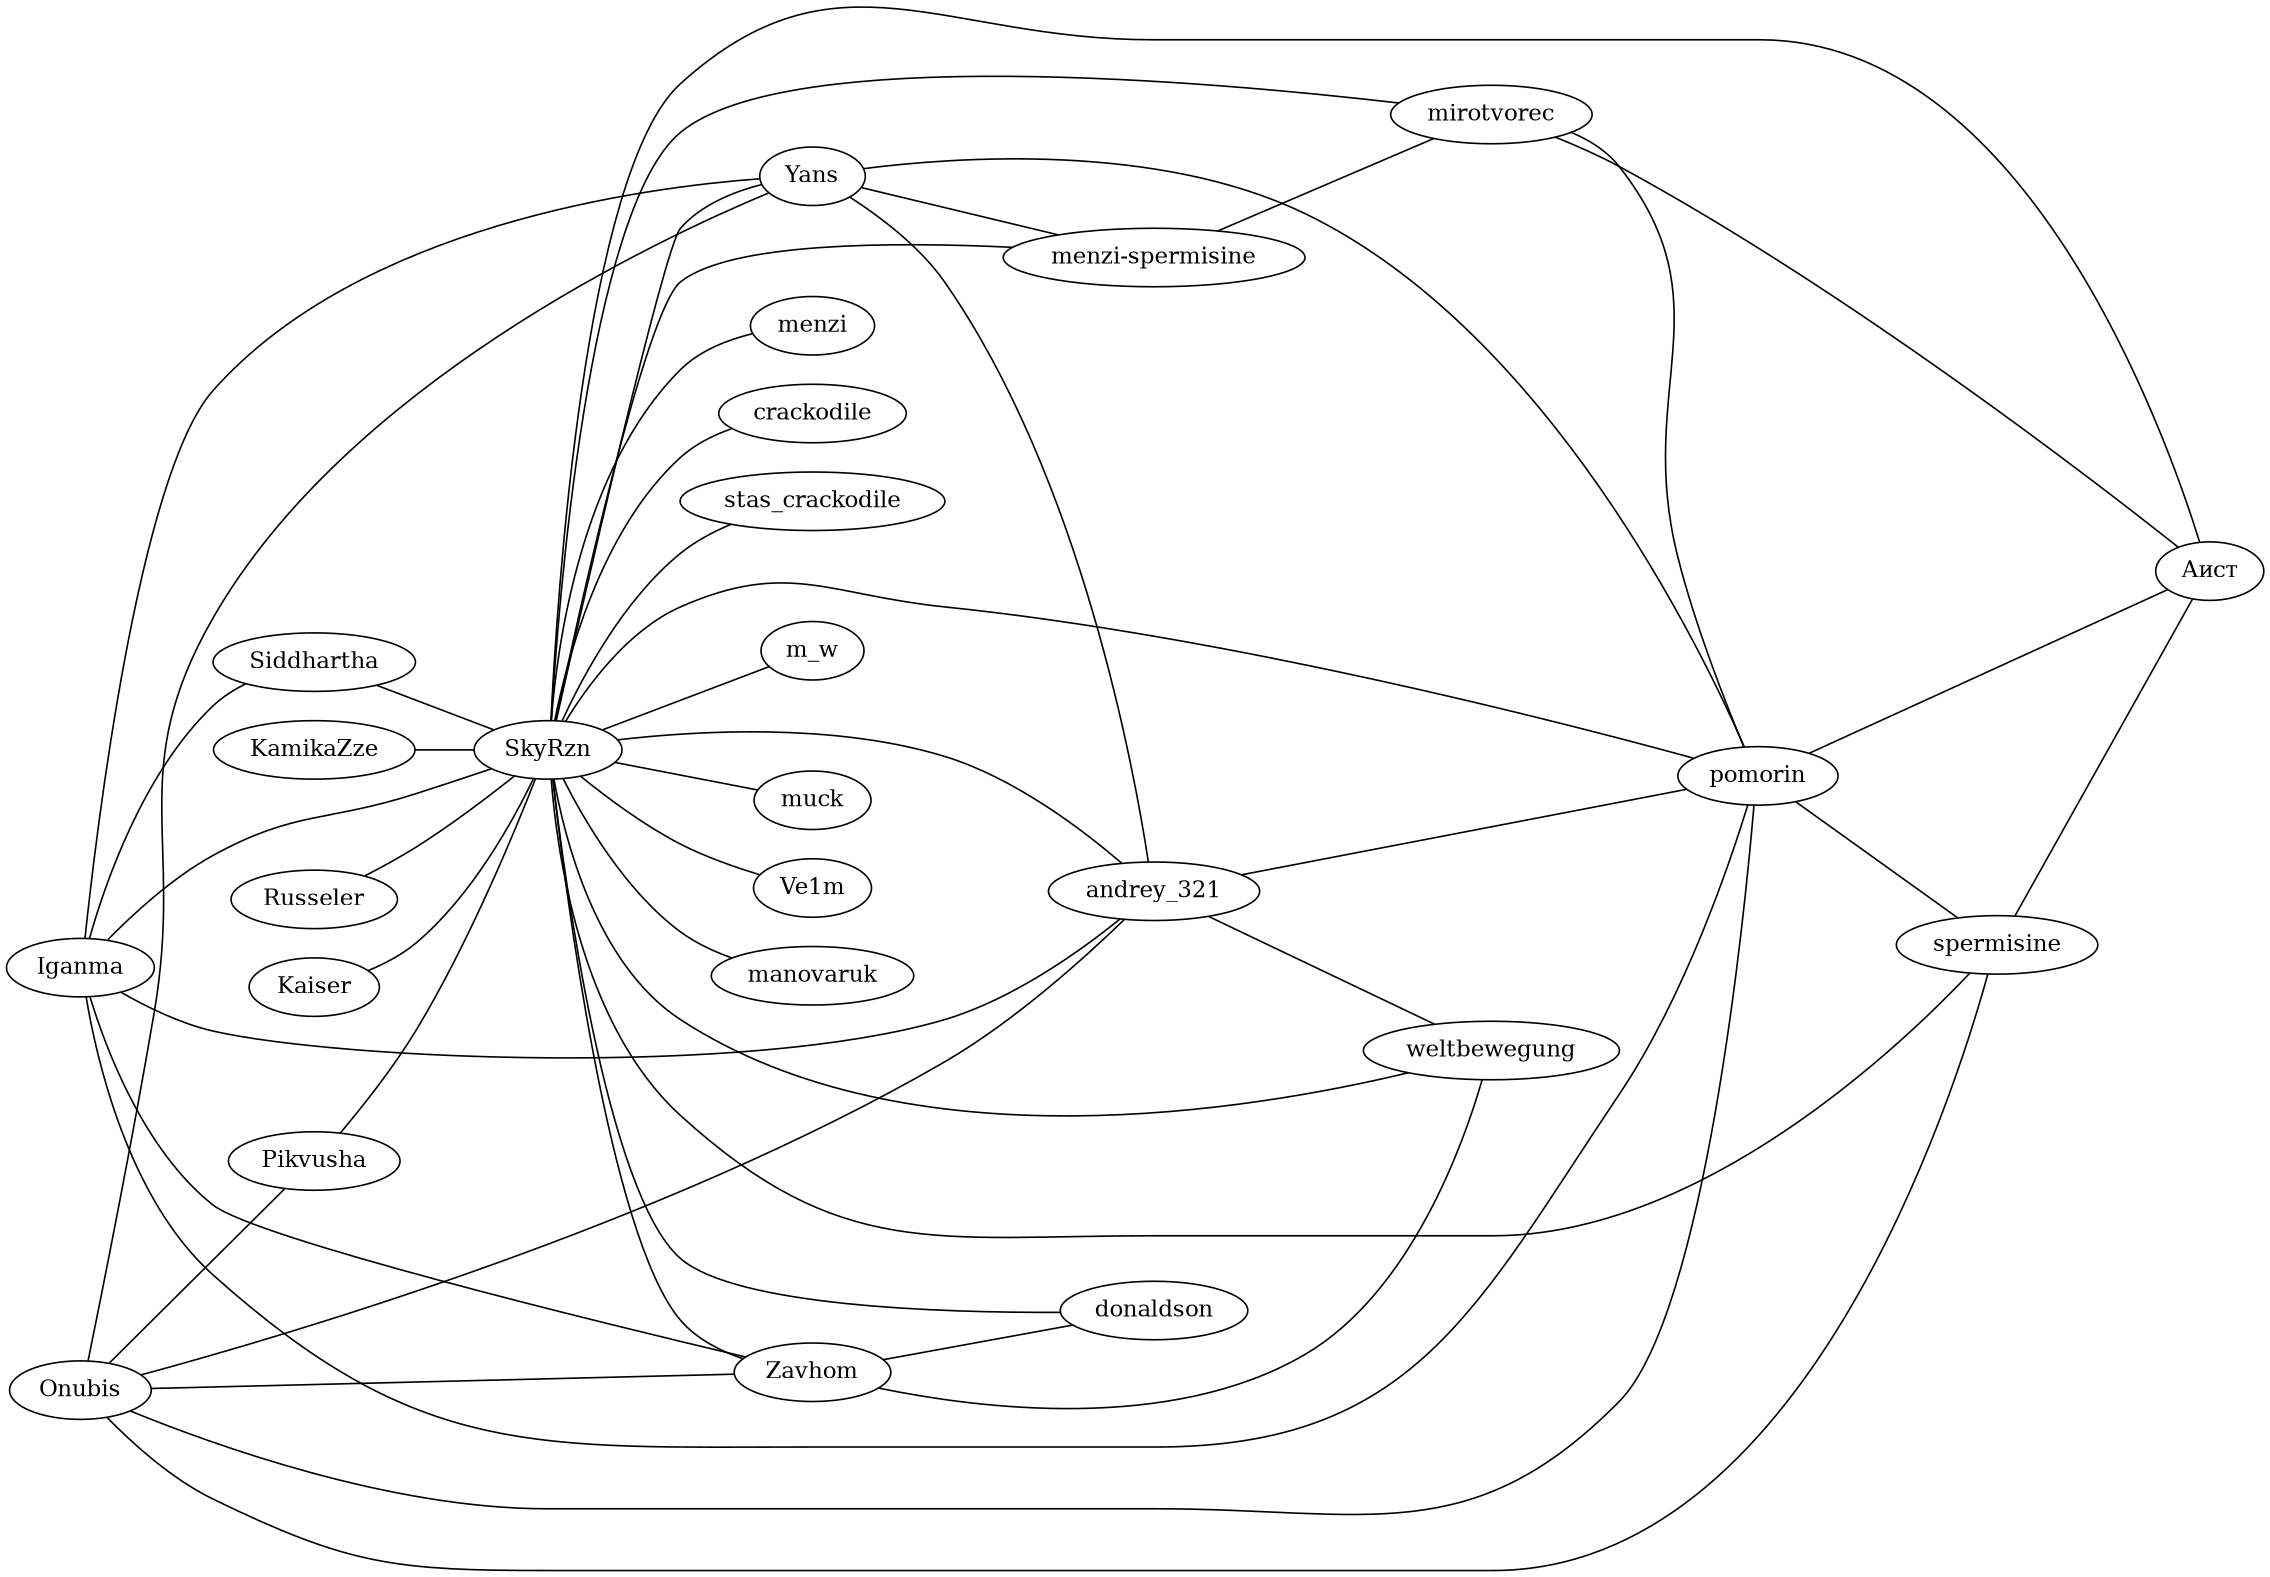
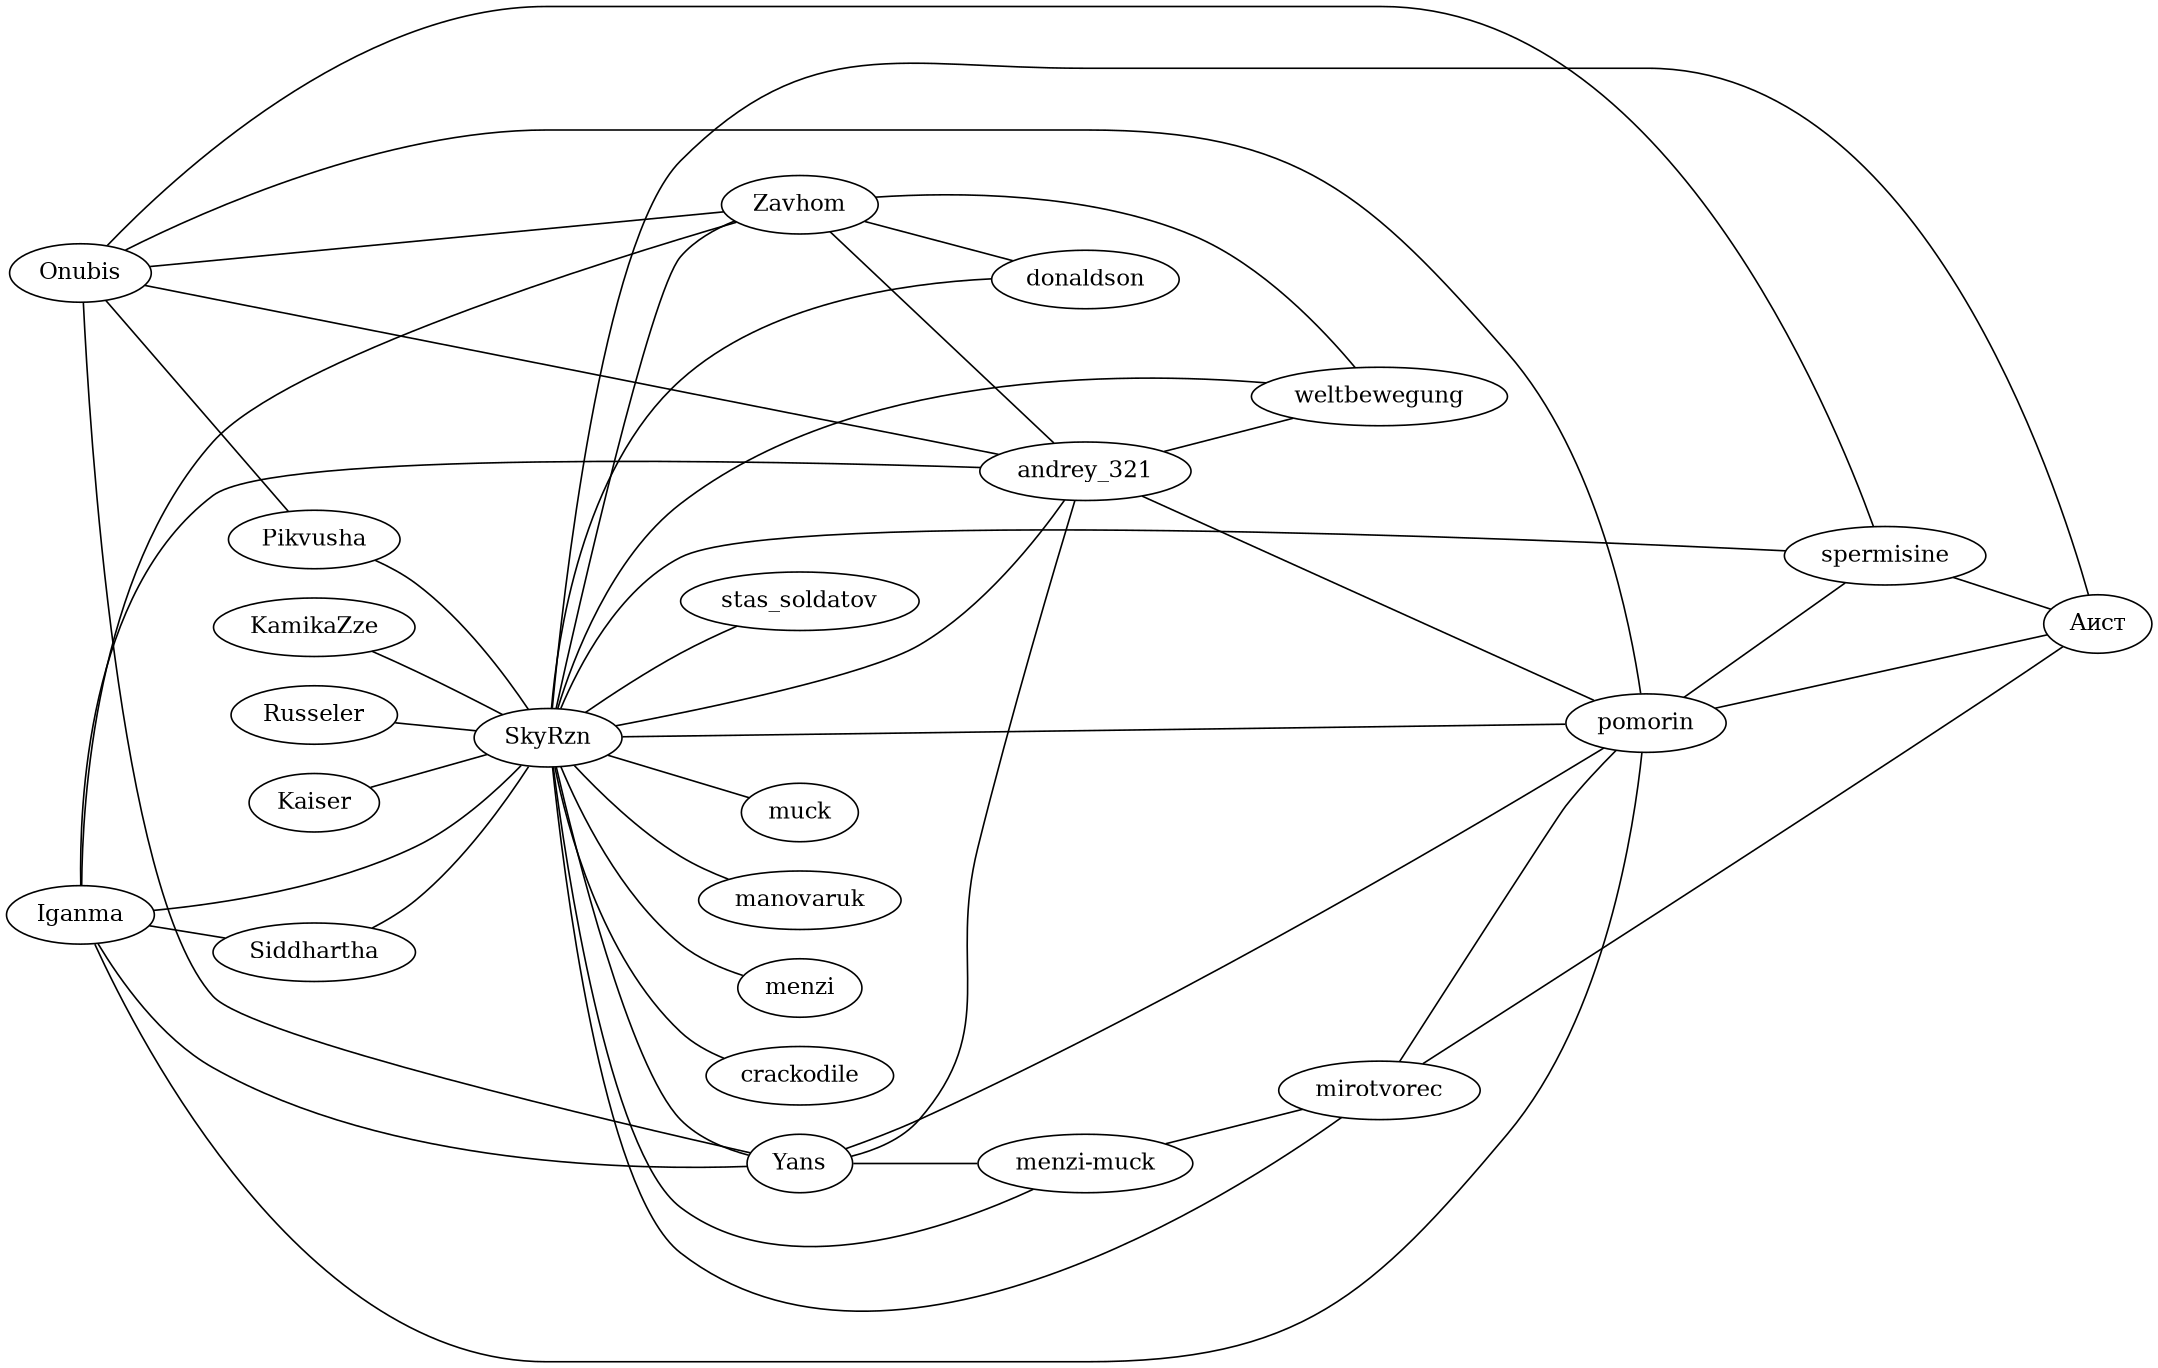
  graph {
    rankdir=LR
    Pikvusha
    SkyRzn
    pomorin
    "Аист"
    spermisine
    Zavhom
    weltbewegung
    andrey_321
    donaldson
    Yans
    mirotvorec
-   "menzi-muck" [label="menzi-spermisine"]
-   Ve1m
+   "menzi-muck"
    manovaruk
    n15 [label=menzi]
    crackodile
-   stas_soldatov [label=stas_crackodile]
-   m_w
+   stas_soldatov
    n19 [label=muck]
    Onubis
    Siddhartha
    Iganma
    Russeler
    Kaiser
    KamikaZze
    Pikvusha -- SkyRzn
    SkyRzn -- pomorin
    SkyRzn -- "Аист"
    SkyRzn -- spermisine
    SkyRzn -- Zavhom
    SkyRzn -- weltbewegung
    SkyRzn -- andrey_321
    SkyRzn -- donaldson
    SkyRzn -- Yans
    SkyRzn -- mirotvorec
    SkyRzn -- "menzi-muck"
-   SkyRzn -- Ve1m
    SkyRzn -- manovaruk
    SkyRzn -- n15
    SkyRzn -- crackodile
    SkyRzn -- stas_soldatov
-   SkyRzn -- m_w
    SkyRzn -- n19
    pomorin -- "Аист"
    pomorin -- spermisine
    spermisine -- "Аист"
    Zavhom -- weltbewegung
+   Zavhom -- andrey_321
    Zavhom -- donaldson
    andrey_321 -- pomorin
    andrey_321 -- weltbewegung
    Yans -- pomorin
    Yans -- andrey_321
    Yans -- "menzi-muck"
    mirotvorec -- pomorin
    mirotvorec -- "Аист"
    "menzi-muck" -- mirotvorec
    Onubis -- Pikvusha
    Onubis -- pomorin
    Onubis -- spermisine
    Onubis -- Zavhom
    Onubis -- andrey_321
    Onubis -- Yans
    Siddhartha -- SkyRzn
    Iganma -- SkyRzn
    Iganma -- pomorin
    Iganma -- Zavhom
    Iganma -- andrey_321
    Iganma -- Yans
    Iganma -- Siddhartha
    Russeler -- SkyRzn
    Kaiser -- SkyRzn
    KamikaZze -- SkyRzn
  }
